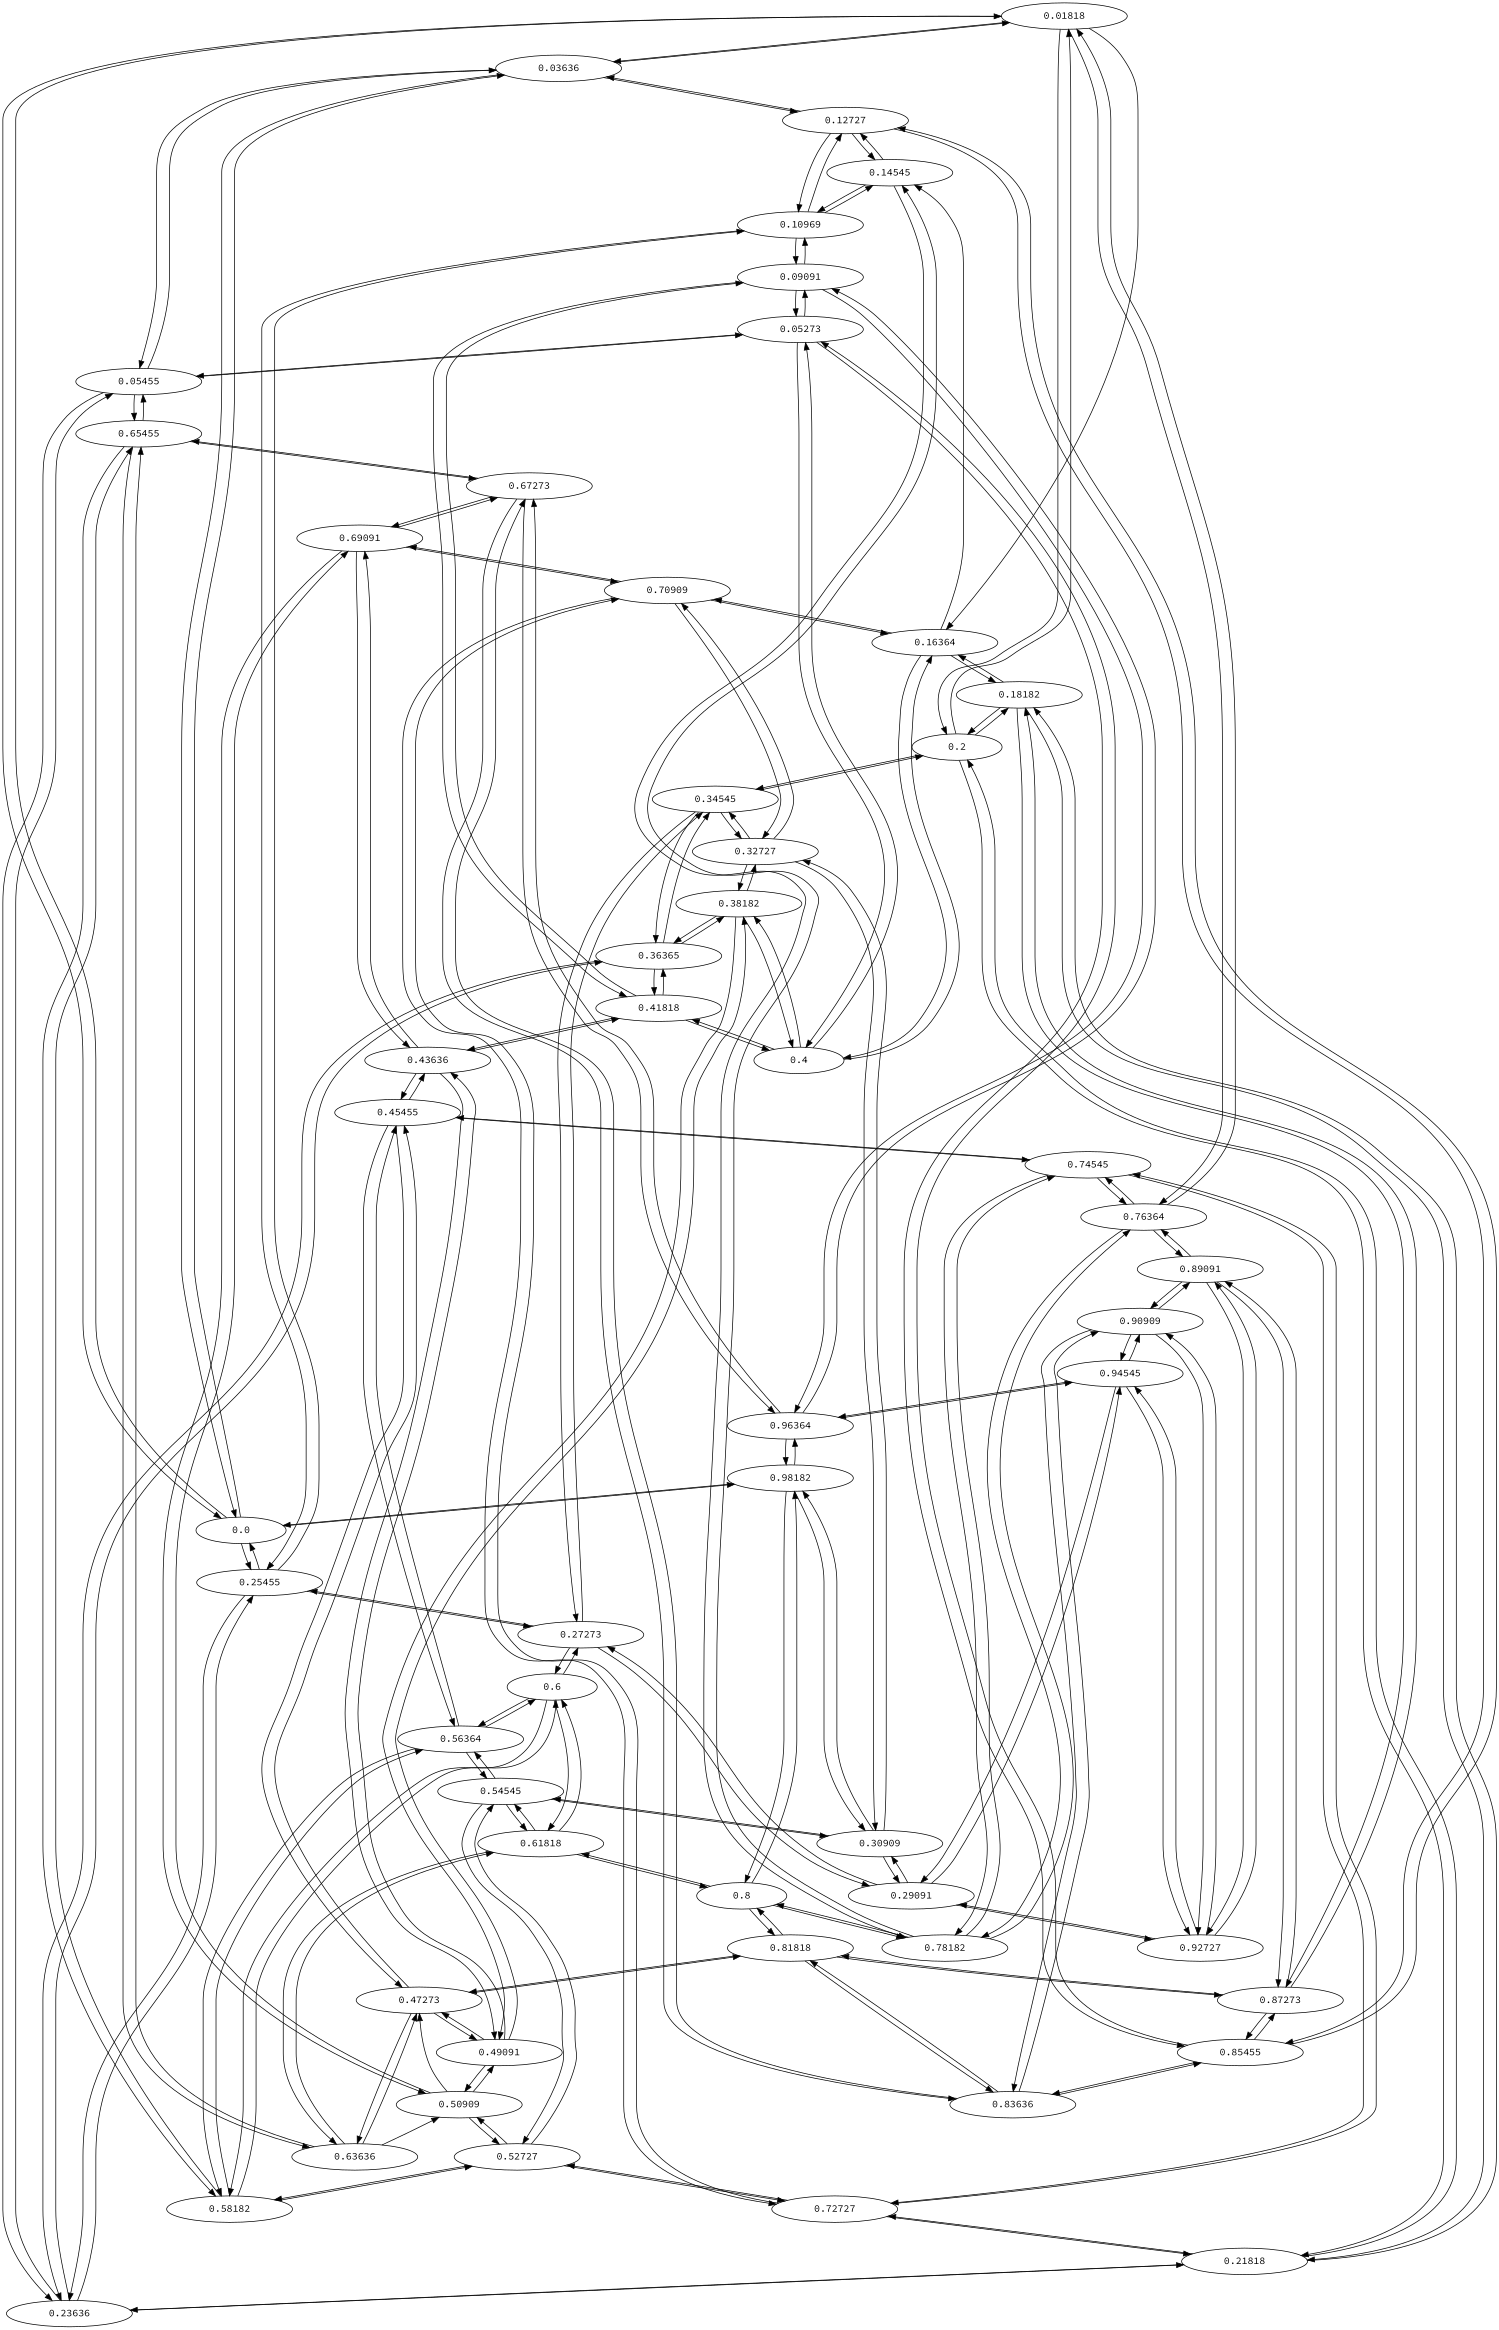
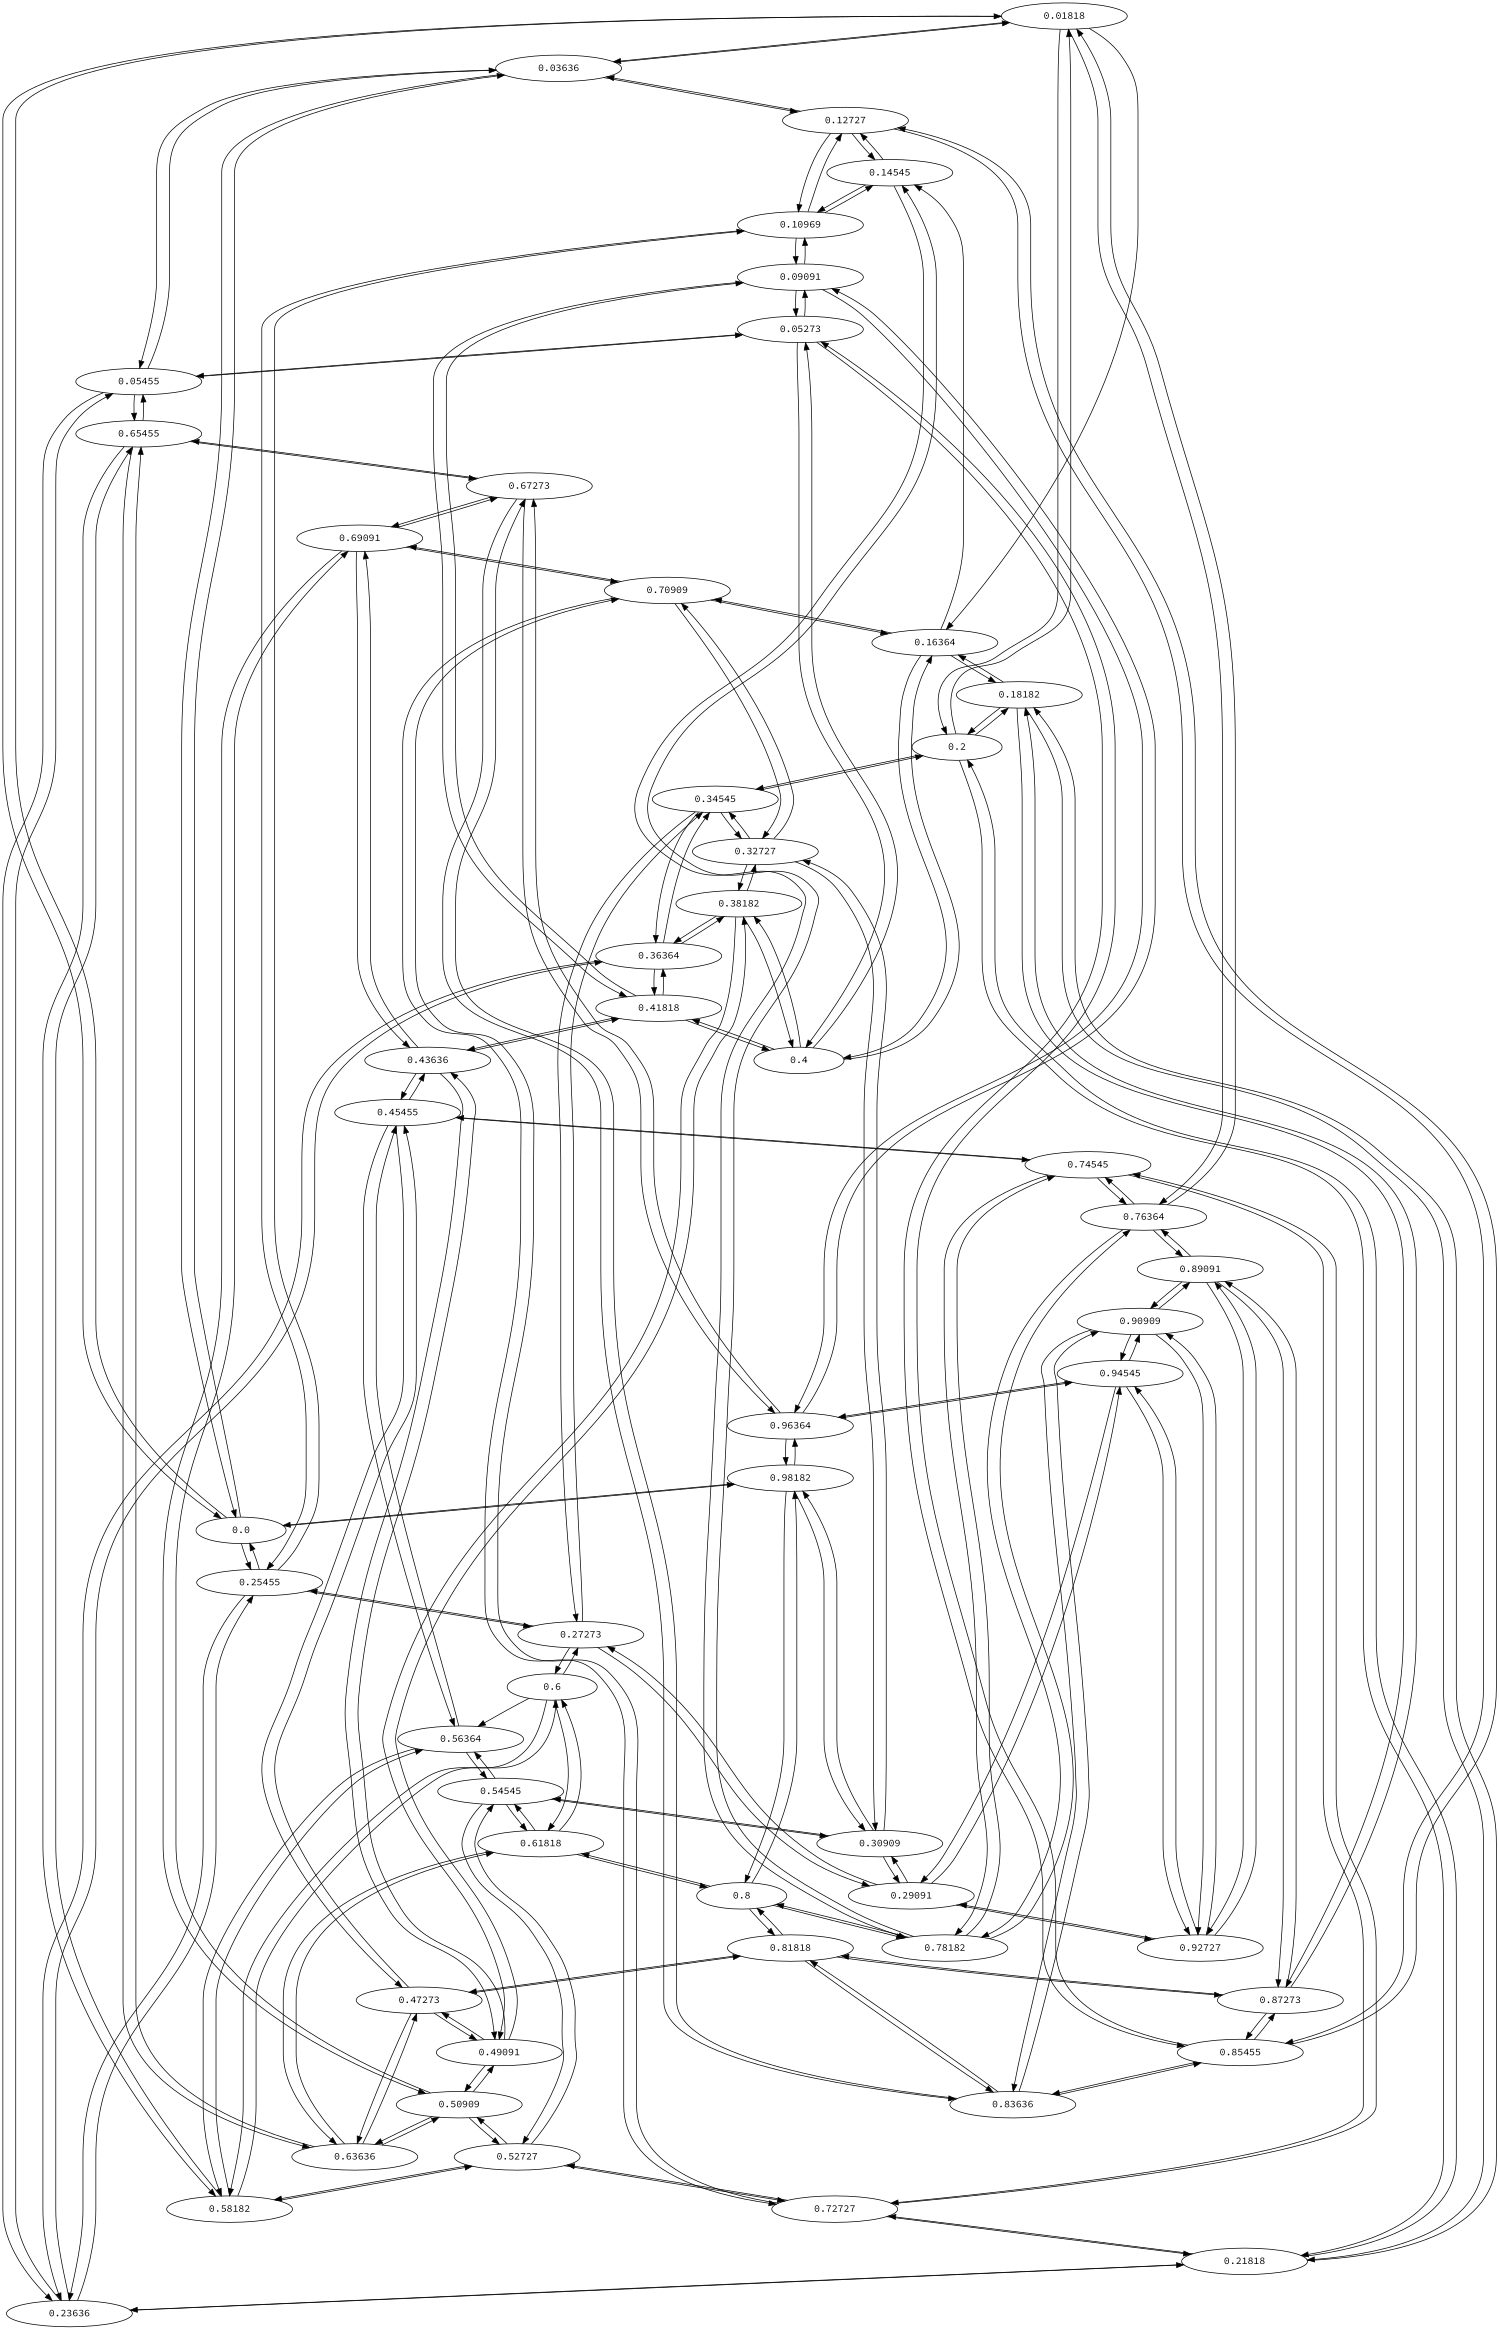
  digraph {
    fontname="Source Code Pro"
    node [fontname="Source Code Pro"]
    edge [fontname="Source Code Pro"]
    0.01818 [height=0.51389 width=2.4444]
    0.03636 [height=0.51389 width=2.4444]
    0.0 [height=0.51389 width=1.75]
    0.2 [height=0.51389 width=1.75]
    0.76364 [height=0.51389 width=2.4444]
    0.16364 [height=0.51389 width=2.4444]
    0.05455 [height=0.51389 width=2.4444]
    0.12727 [height=0.51389 width=2.4444]
    0.25455 [height=0.51389 width=2.4444]
    0.98182 [height=0.51389 width=2.4444]
    0.18182 [height=0.51389 width=2.4444]
    0.21818 [height=0.51389 width=2.4444]
    0.34545 [height=0.51389 width=2.4444]
    0.78182 [height=0.51389 width=2.4444]
    0.74545 [height=0.51389 width=2.4444]
    0.89091 [height=0.51389 width=2.4444]
    n17 [height=0.51389 label=0.05273 width=2.4444]
    0.23636 [height=0.51389 width=2.4444]
    0.65455 [height=0.51389 width=2.4444]
    0.85455 [height=0.51389 width=2.4444]
    n21 [height=0.51389 label=0.10969 width=2.4444]
    0.14545 [height=0.51389 width=2.4444]
    0.27273 [height=0.51389 width=2.4444]
    0.96364 [height=0.51389 width=2.4444]
    0.30909 [height=0.51389 width=2.4444]
    0.8 [height=0.51389 width=1.75]
    0.87273 [height=0.51389 width=2.4444]
    0.72727 [height=0.51389 width=2.4444]
-   0.36364 [height=0.51389 width=2.4444 label=0.36365]
+   0.36364 [height=0.51389 width=2.4444]
    0.32727 [height=0.51389 width=2.4444]
    0.45455 [height=0.51389 width=2.4444]
    0.92727 [height=0.51389 width=2.4444]
    0.90909 [height=0.51389 width=2.4444]
    0.09091 [height=0.51389 width=2.4444]
    0.4 [height=0.51389 width=1.75]
    0.63636 [height=0.51389 width=2.4444]
    0.58182 [height=0.51389 width=2.4444]
    0.67273 [height=0.51389 width=2.4444]
    0.83636 [height=0.51389 width=2.4444]
    0.29091 [height=0.51389 width=2.4444]
    0.6 [height=0.51389 width=1.75]
    0.94545 [height=0.51389 width=2.4444]
    0.54545 [height=0.51389 width=2.4444]
    0.81818 [height=0.51389 width=2.4444]
    0.61818 [height=0.51389 width=2.4444]
    0.41818 [height=0.51389 width=2.4444]
    0.38182 [height=0.51389 width=2.4444]
    0.47273 [height=0.51389 width=2.4444]
    0.50909 [height=0.51389 width=2.4444]
    0.52727 [height=0.51389 width=2.4444]
    0.56364 [height=0.51389 width=2.4444]
    0.69091 [height=0.51389 width=2.4444]
    0.43636 [height=0.51389 width=2.4444]
    0.70909 [height=0.51389 width=2.4444]
    0.49091 [height=0.51389 width=2.4444]
    0.01818 -> 0.03636
    0.01818 -> 0.0
    0.01818 -> 0.2
    0.01818 -> 0.76364
    0.01818 -> 0.16364
    0.03636 -> 0.01818
    0.03636 -> 0.0
    0.03636 -> 0.05455
    0.03636 -> 0.12727
    0.0 -> 0.01818
    0.0 -> 0.03636
    0.0 -> 0.25455
    0.0 -> 0.98182
    0.2 -> 0.01818
    0.2 -> 0.18182
    0.2 -> 0.21818
    0.2 -> 0.34545
    0.76364 -> 0.01818
    0.76364 -> 0.78182
    0.76364 -> 0.74545
    0.76364 -> 0.89091
    0.16364 -> 0.18182
    0.16364 -> 0.14545
    0.16364 -> 0.4
    0.16364 -> 0.70909
    0.05455 -> 0.03636
    0.05455 -> n17
    0.05455 -> 0.23636
    0.05455 -> 0.65455
    0.12727 -> 0.03636
    0.12727 -> 0.85455
    0.12727 -> n21
    0.12727 -> 0.14545
    0.25455 -> 0.0
    0.25455 -> 0.23636
    0.25455 -> n21
    0.25455 -> 0.27273
    0.98182 -> 0.0
    0.98182 -> 0.96364
    0.98182 -> 0.30909
    0.98182 -> 0.8
    0.18182 -> 0.2
    0.18182 -> 0.16364
    0.18182 -> 0.21818
    0.18182 -> 0.87273
    0.21818 -> 0.2
    0.21818 -> 0.18182
    0.21818 -> 0.23636
    0.21818 -> 0.72727
    0.34545 -> 0.2
    0.34545 -> 0.27273
    0.34545 -> 0.36364
    0.34545 -> 0.32727
    0.78182 -> 0.76364
    0.78182 -> 0.74545
    0.78182 -> 0.14545
    0.78182 -> 0.8
    0.74545 -> 0.76364
    0.74545 -> 0.78182
    0.74545 -> 0.72727
    0.74545 -> 0.45455
    0.89091 -> 0.76364
    0.89091 -> 0.87273
    0.89091 -> 0.92727
    0.89091 -> 0.90909
    n17 -> 0.05455
    n17 -> 0.85455
    n17 -> 0.09091
    n17 -> 0.4
    0.23636 -> 0.05455
    0.23636 -> 0.25455
    0.23636 -> 0.21818
    0.23636 -> 0.36364
    0.65455 -> 0.05455
    0.65455 -> 0.63636
    0.65455 -> 0.58182
    0.65455 -> 0.67273
    0.85455 -> 0.12727
    0.85455 -> n17
    0.85455 -> 0.87273
    0.85455 -> 0.83636
    n21 -> 0.12727
    n21 -> 0.25455
    n21 -> 0.14545
    n21 -> 0.09091
    0.14545 -> 0.12727
    0.14545 -> 0.78182
    0.14545 -> n21
    0.27273 -> 0.25455
    0.27273 -> 0.34545
    0.27273 -> 0.29091
    0.27273 -> 0.6
    0.96364 -> 0.98182
    0.96364 -> 0.09091
    0.96364 -> 0.67273
    0.96364 -> 0.94545
    0.30909 -> 0.98182
    0.30909 -> 0.32727
    0.30909 -> 0.29091
    0.30909 -> 0.54545
    0.8 -> 0.98182
    0.8 -> 0.78182
    0.8 -> 0.81818
    0.8 -> 0.61818
    0.87273 -> 0.18182
    0.87273 -> 0.89091
    0.87273 -> 0.85455
    0.87273 -> 0.81818
    0.72727 -> 0.21818
    0.72727 -> 0.74545
    0.72727 -> 0.52727
    0.72727 -> 0.70909
    0.36364 -> 0.34545
    0.36364 -> 0.23636
    0.36364 -> 0.41818
    0.36364 -> 0.38182
    0.32727 -> 0.34545
    0.32727 -> 0.30909
    0.32727 -> 0.38182
    0.32727 -> 0.70909
    0.45455 -> 0.74545
    0.45455 -> 0.47273
    0.45455 -> 0.56364
    0.45455 -> 0.43636
    0.92727 -> 0.89091
    0.92727 -> 0.90909
    0.92727 -> 0.29091
    0.92727 -> 0.94545
    0.90909 -> 0.89091
    0.90909 -> 0.92727
    0.90909 -> 0.83636
    0.90909 -> 0.94545
    0.09091 -> n17
    0.09091 -> n21
    0.09091 -> 0.96364
    0.09091 -> 0.41818
    0.4 -> 0.16364
    0.4 -> n17
    0.4 -> 0.41818
    0.4 -> 0.38182
    0.63636 -> 0.65455
    0.63636 -> 0.61818
    0.63636 -> 0.47273
    0.63636 -> 0.50909
    0.58182 -> 0.65455
    0.58182 -> 0.6
    0.58182 -> 0.52727
    0.58182 -> 0.56364
    0.67273 -> 0.65455
    0.67273 -> 0.96364
    0.67273 -> 0.83636
    0.67273 -> 0.69091
    0.83636 -> 0.85455
    0.83636 -> 0.90909
    0.83636 -> 0.67273
    0.83636 -> 0.81818
    0.29091 -> 0.27273
    0.29091 -> 0.30909
    0.29091 -> 0.92727
    0.29091 -> 0.94545
    0.6 -> 0.27273
    0.6 -> 0.58182
    0.6 -> 0.61818
    0.6 -> 0.56364
    0.94545 -> 0.96364
    0.94545 -> 0.92727
    0.94545 -> 0.90909
    0.94545 -> 0.29091
    0.54545 -> 0.30909
    0.54545 -> 0.61818
    0.54545 -> 0.52727
    0.54545 -> 0.56364
    0.81818 -> 0.8
    0.81818 -> 0.87273
    0.81818 -> 0.83636
    0.81818 -> 0.47273
    0.61818 -> 0.8
    0.61818 -> 0.63636
    0.61818 -> 0.6
    0.61818 -> 0.54545
    0.41818 -> 0.36364
    0.41818 -> 0.09091
    0.41818 -> 0.4
    0.41818 -> 0.43636
    0.38182 -> 0.36364
    0.38182 -> 0.32727
    0.38182 -> 0.4
    0.38182 -> 0.49091
    0.47273 -> 0.45455
    0.47273 -> 0.63636
    0.47273 -> 0.81818
    0.47273 -> 0.49091
-   0.50909 -> 0.47273
+   0.50909 -> 0.63636
    0.50909 -> 0.52727
    0.50909 -> 0.69091
    0.50909 -> 0.49091
    0.52727 -> 0.72727
    0.52727 -> 0.58182
    0.52727 -> 0.54545
    0.52727 -> 0.50909
    0.56364 -> 0.45455
    0.56364 -> 0.58182
-   0.56364 -> 0.6
    0.56364 -> 0.54545
    0.69091 -> 0.67273
    0.69091 -> 0.50909
    0.69091 -> 0.43636
    0.69091 -> 0.70909
    0.43636 -> 0.45455
    0.43636 -> 0.41818
    0.43636 -> 0.69091
    0.43636 -> 0.49091
    0.70909 -> 0.16364
    0.70909 -> 0.72727
    0.70909 -> 0.32727
    0.70909 -> 0.69091
    0.49091 -> 0.38182
    0.49091 -> 0.47273
    0.49091 -> 0.50909
    0.49091 -> 0.43636
  }
